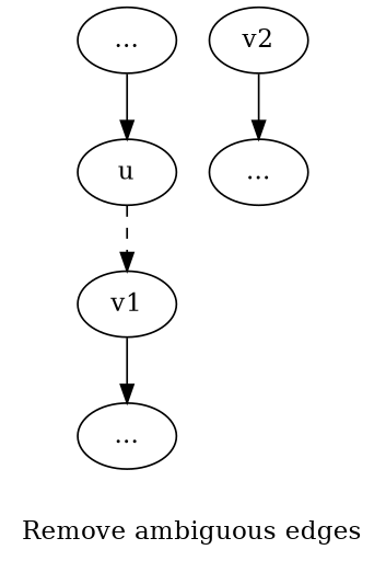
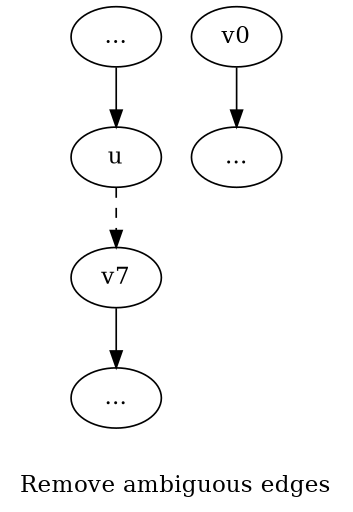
  digraph {
    label="Remove ambiguous edges"
    rankdir=TB
    n1 [label="..."]
    u
-   v1
+   v1 [label=v7]
    n4 [label="..."]
    n5 [label="..."]
-   v2
+   v2 [label=v0]
    n1 -> u
    u -> v1 [style=dashed]
    v1 -> n4
    v2 -> n5
  }
